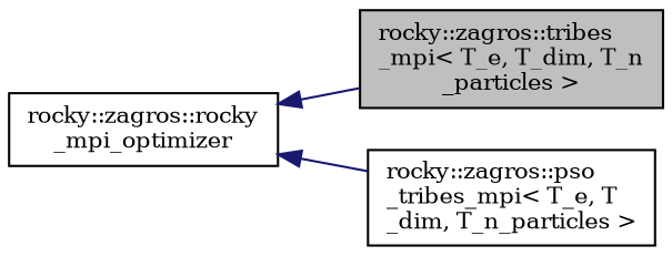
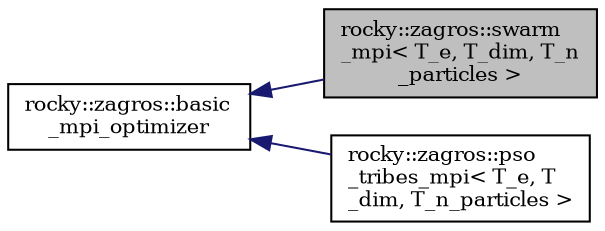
  digraph {
    fontname="DejaVu Serif"
    rankdir=LR
    node [color=black fillcolor=white fontname="DejaVu Serif" fontsize=10 shape=record style=filled]
    edge [color=midnightblue dir=back fontname="DejaVu Serif" fontsize=10 labelfontname=Helvetica labelfontsize=10 style=solid]
-   n1 [fillcolor=grey75 fontcolor=black height=0.2 label="rocky::zagros::tribes\l_mpi\< T_e, T_dim, T_n\l_particles \>" width=0.4]
+   n1 [fillcolor=grey75 fontcolor=black height=0.2 label="rocky::zagros::swarm\l_mpi\< T_e, T_dim, T_n\l_particles \>" width=0.4]
    n2 [height=0.2 label="rocky::zagros::pso\l_tribes_mpi\< T_e, T\l_dim, T_n_particles \>" width=0.4]
-   n3 [height=0.2 label="rocky::zagros::rocky\l_mpi_optimizer" width=0.4]
+   n3 [height=0.2 label="rocky::zagros::basic\l_mpi_optimizer" width=0.4]
    n3 -> n1
    n3 -> n2
  }
